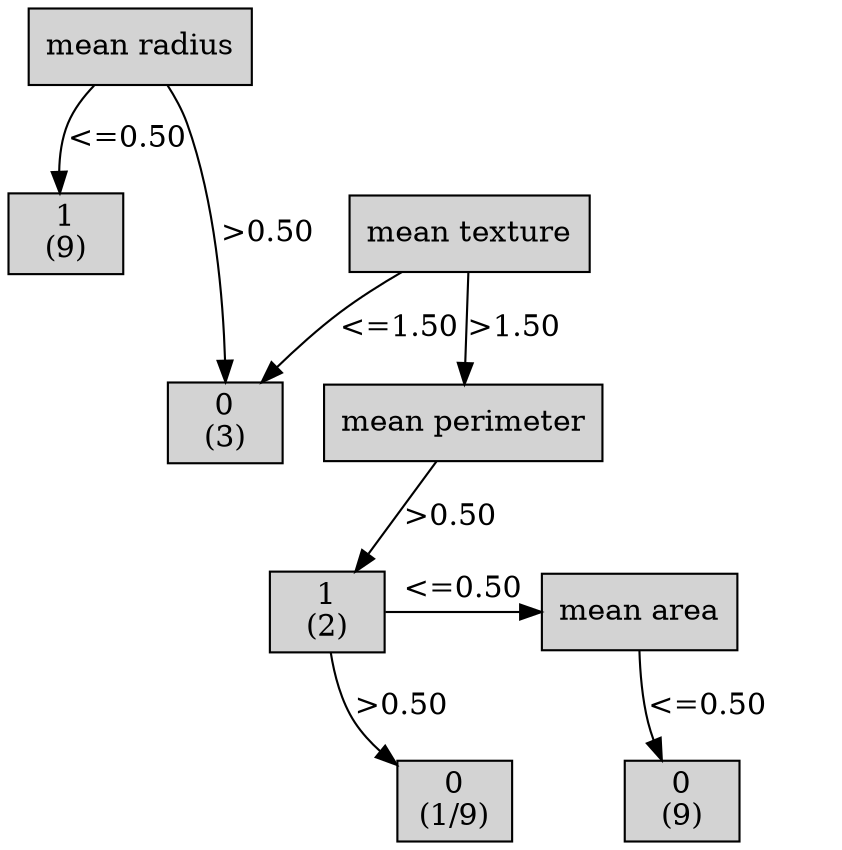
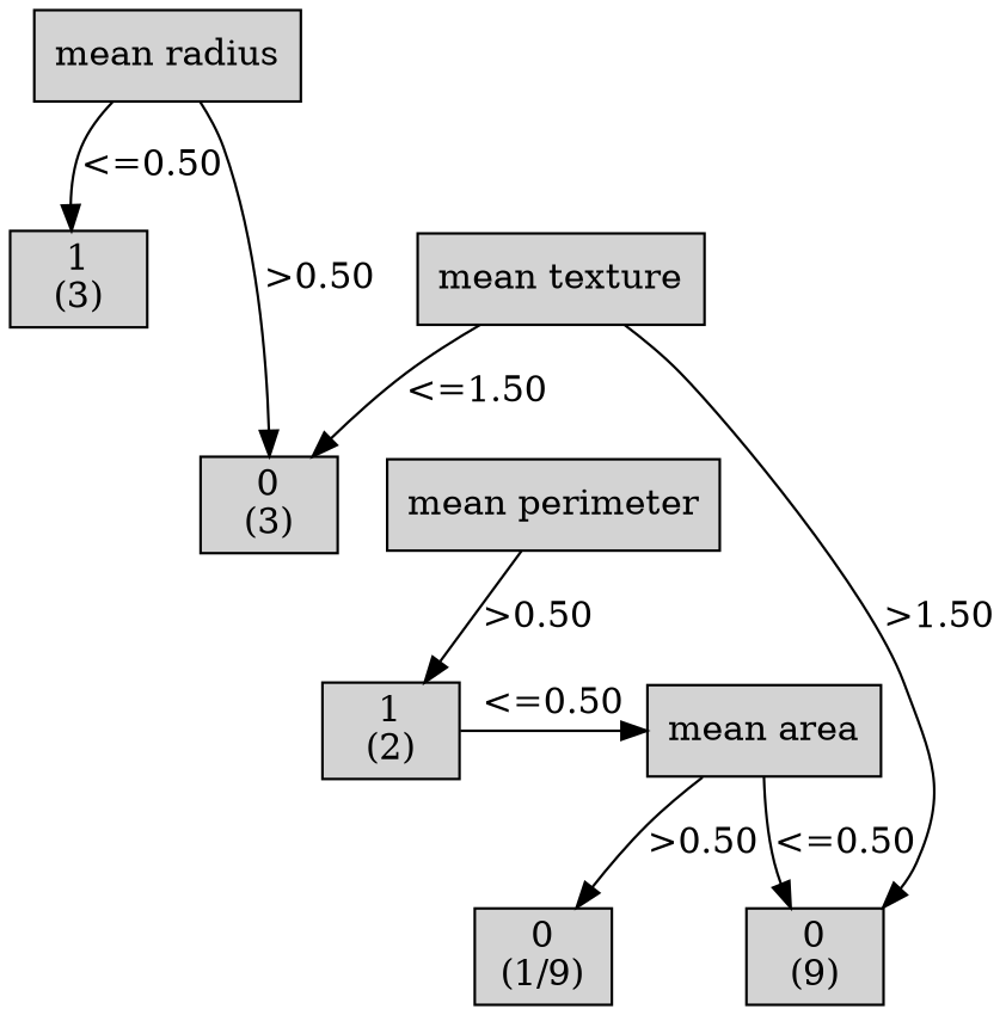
  digraph {
    node [shape=box style=filled weight=2]
    n1 [label="mean radius\n" weight=1]
-   n2 [label="1\n(9)\n"]
+   n2 [label="1\n(3)\n"]
    n3 [label="mean texture\n"]
    n4 [label="0\n(3)\n" weight=3]
    n5 [label="mean perimeter\n" weight=3]
    n6 [label="mean area\n" weight=4]
    n7 [label="1\n(2)\n" weight=4]
    n8 [label="0\n(9)\n" weight=5]
    n9 [label="0\n(1/9)\n" weight=5]
    subgraph sub_1 {
      rank=same
      n1
    }
    subgraph sub_2 {
      rank=same
      n2
      n3
    }
    subgraph sub_3 {
      rank=same
      n4
      n5
    }
    subgraph sub_4 {
      rank=same
      n6
      n7
    }
    subgraph sub_5 {
      rank=same
      n8
      n9
    }
    n1 -> n2 [label="<=0.50"]
    n1 -> n4 [label=">0.50"]
    n3 -> n4 [label="<=1.50"]
-   n3 -> n5 [label=">1.50"]
+   n3 -> n8 [label=">1.50"]
    n5 -> n7 [label=">0.50"]
    n6 -> n8 [label="<=0.50"]
-   n7 -> n9 [label=">0.50"]
+   n6 -> n9 [label=">0.50"]
    n7 -> n6 [label="<=0.50"]
  }
